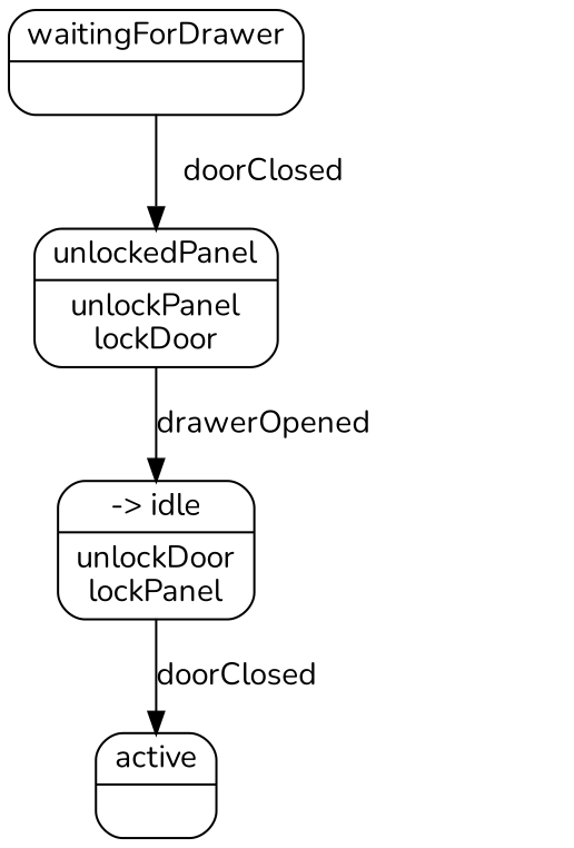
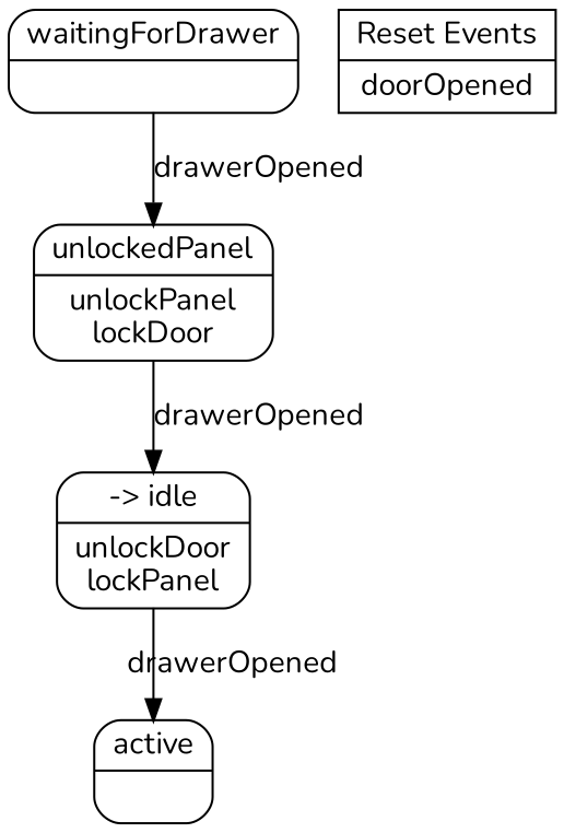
  digraph {
    fontname=Nunito
    fontsize=8
    node [fontname=Nunito shape=record style=rounded]
    edge [arrowtail=empty dir=black fontname=Nunito]
    n1 [label="{-\> idle|unlockDoor\nlockPanel}"]
    n2 [label="{active|}"]
    n3 [label="{waitingForDrawer|}"]
    n4 [label="{unlockedPanel|unlockPanel\nlockDoor}"]
-   n1 -> n2 [label=doorClosed]
-   n3 -> n4 [label=doorClosed]
+   n5 [label="{Reset Events|doorOpened}" style=""]
+   n1 -> n2 [label=drawerOpened]
+   n3 -> n4 [label=drawerOpened]
    n4 -> n1 [label=drawerOpened]
  }
